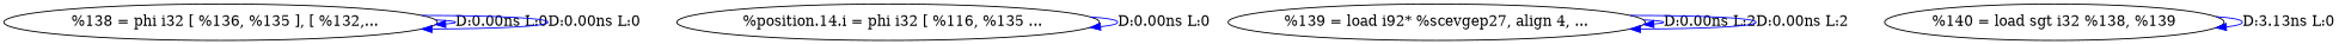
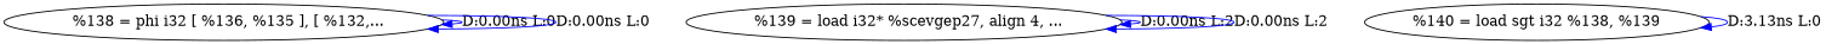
  digraph {
    edge [color=blue]
    n1 [label="  %138 = phi i32 [ %136, %135 ], [ %132,..."]
-   n2 [label="  %position.14.i = phi i32 [ %116, %135 ..."]
-   n3 [label="%139 = load i92* %scevgep27, align 4, ..."]
+   n3 [label="  %139 = load i32* %scevgep27, align 4, ..."]
    n4 [label="%140 = load sgt i32 %138, %139"]
    n1 -> n1 [label="D:0.00ns L:0"]
    n1 -> n1 [label="D:0.00ns L:0"]
-   n2 -> n2 [label="D:0.00ns L:0"]
    n3 -> n3 [label="D:0.00ns L:2"]
    n3 -> n3 [label="D:0.00ns L:2"]
    n4 -> n4 [label="D:3.13ns L:0"]
  }
